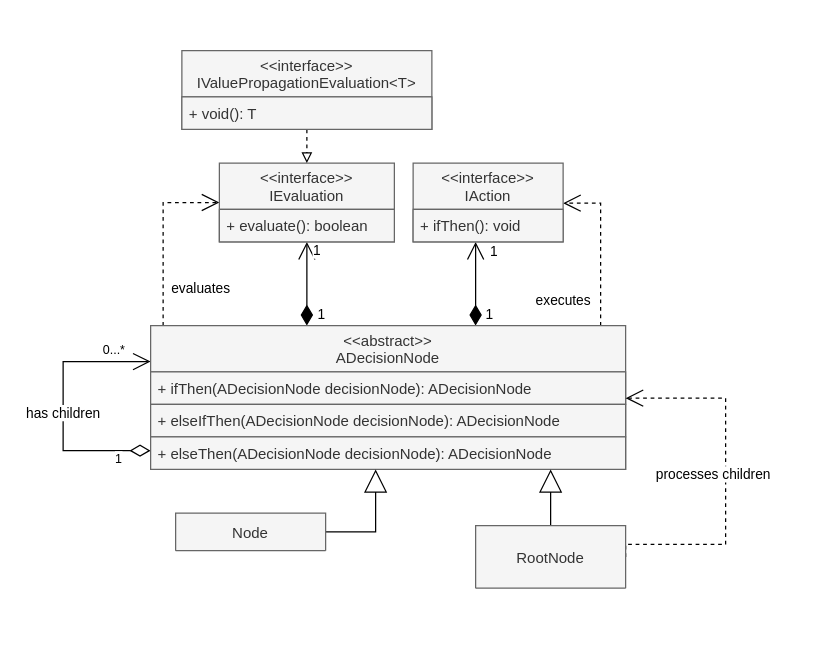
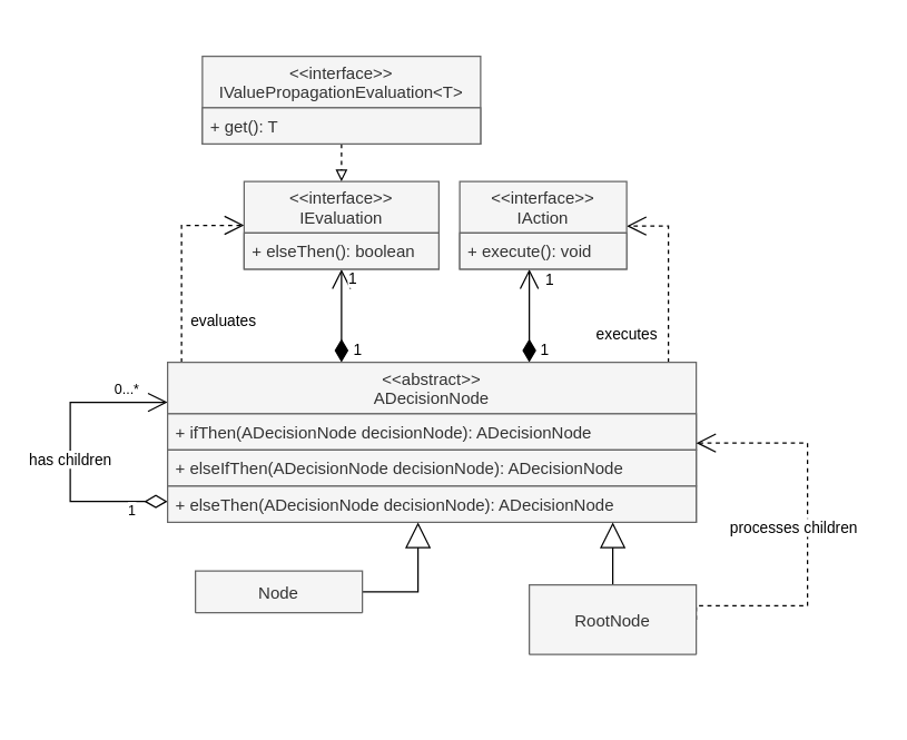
  <mxCell id="0" />
  <mxCell id="1" parent="0" />
  <mxCell id="2" value="" style="rounded=0;whiteSpace=wrap;html=1;labelBorderColor=none;strokeColor=none;" parent="1" vertex="1"><mxGeometry x="20" y="20" width="610" height="490" as="geometry" /></mxCell>
  <mxCell id="3" value="1" style="endArrow=open;html=1;endSize=12;startArrow=diamondThin;startSize=14;startFill=1;edgeStyle=orthogonalEdgeStyle;align=left;verticalAlign=bottom;rounded=0;" parent="1" source="12" target="16" edge="1"><mxGeometry x="-0.104" y="-31" relative="1" as="geometry"><mxPoint x="180" y="200" as="sourcePoint" /><mxPoint x="340" y="200" as="targetPoint" /><Array as="points"><mxPoint x="245" y="220" /><mxPoint x="245" y="220" /></Array><mxPoint x="-24" y="30" as="offset" /></mxGeometry></mxCell>
  <mxCell id="4" value="1" style="edgeLabel;html=1;align=center;verticalAlign=middle;resizable=0;points=[];" parent="3" vertex="1" connectable="0"><mxGeometry x="0.336" y="1" relative="1" as="geometry"><mxPoint x="8" y="-15.24" as="offset" /></mxGeometry></mxCell>
  <mxCell id="5" value="1" style="endArrow=open;html=1;endSize=12;startArrow=diamondThin;startSize=14;startFill=1;edgeStyle=orthogonalEdgeStyle;align=left;verticalAlign=bottom;rounded=0;" parent="1" source="12" target="18" edge="1"><mxGeometry x="0.492" y="-10" relative="1" as="geometry"><mxPoint x="390" y="277" as="sourcePoint" /><mxPoint x="390" y="160" as="targetPoint" /><Array as="points"><mxPoint x="380" y="220" /><mxPoint x="380" y="220" /></Array><mxPoint as="offset" /></mxGeometry></mxCell>
  <mxCell id="6" value="1" style="edgeLabel;html=1;align=center;verticalAlign=middle;resizable=0;points=[];" parent="5" vertex="1" connectable="0"><mxGeometry x="0.194" y="1" relative="1" as="geometry"><mxPoint x="11" y="30" as="offset" /></mxGeometry></mxCell>
  <mxCell id="7" value="evaluates" style="endArrow=open;endSize=12;dashed=1;html=1;entryX=0;entryY=0.5;entryDx=0;entryDy=0;edgeStyle=orthogonalEdgeStyle;rounded=0;" parent="1" source="12" target="16" edge="1"><mxGeometry x="-0.164" y="-42" width="160" relative="1" as="geometry"><mxPoint x="-20" y="150" as="sourcePoint" /><mxPoint x="140" y="150" as="targetPoint" /><Array as="points"><mxPoint x="130" y="200" /><mxPoint x="130" y="200" /></Array><mxPoint x="-12" y="30" as="offset" /></mxGeometry></mxCell>
  <mxCell id="8" value="executes" style="endArrow=open;endSize=12;dashed=1;html=1;edgeStyle=orthogonalEdgeStyle;rounded=0;" parent="1" source="12" target="18" edge="1"><mxGeometry x="1" y="78" width="160" relative="1" as="geometry"><mxPoint x="580" y="238.52" as="sourcePoint" /><mxPoint x="625" y="140.02" as="targetPoint" /><Array as="points"><mxPoint x="480" y="162" /></Array><mxPoint as="offset" /></mxGeometry></mxCell>
  <mxCell id="9" value="has children" style="endArrow=open;html=1;endSize=12;startArrow=diamondThin;startSize=14;startFill=0;edgeStyle=orthogonalEdgeStyle;entryX=0;entryY=0.25;entryDx=0;entryDy=0;rounded=0;" parent="1" source="12" target="12" edge="1"><mxGeometry x="-0.053" relative="1" as="geometry"><mxPoint x="160" y="180" as="sourcePoint" /><mxPoint x="80" y="450" as="targetPoint" /><Array as="points"><mxPoint x="50" y="360" /><mxPoint x="50" y="289" /></Array><mxPoint as="offset" /></mxGeometry></mxCell>
  <mxCell id="10" value="1" style="resizable=0;html=1;align=left;verticalAlign=top;labelBackgroundColor=#ffffff;fontSize=10;" parent="9" connectable="0" vertex="1"><mxGeometry x="-1" relative="1" as="geometry"><mxPoint x="-30" y="-6" as="offset" /></mxGeometry></mxCell>
  <mxCell id="11" value="0...*" style="resizable=0;html=1;align=right;verticalAlign=top;labelBackgroundColor=#ffffff;fontSize=10;" parent="9" connectable="0" vertex="1"><mxGeometry x="1" relative="1" as="geometry"><mxPoint x="-20.07" y="-22.25" as="offset" /></mxGeometry></mxCell>
  <mxCell id="12" value="&lt;&lt;abstract&gt;&gt;&#10;ADecisionNode" style="swimlane;fontStyle=0;childLayout=stackLayout;horizontal=1;startSize=37;fillColor=#f5f5f5;horizontalStack=0;resizeParent=1;resizeParentMax=0;resizeLast=0;collapsible=1;marginBottom=0;strokeColor=#666666;fontColor=#333333;" parent="1" vertex="1"><mxGeometry x="120" y="260" width="380" height="115" as="geometry" /></mxCell>
  <mxCell id="13" value="+ ifThen(ADecisionNode decisionNode): ADecisionNode" style="text;align=left;verticalAlign=top;spacingLeft=4;spacingRight=4;overflow=hidden;rotatable=0;points=[[0,0.5],[1,0.5]];portConstraint=eastwest;strokeColor=#666666;fillColor=#f5f5f5;fontColor=#333333;" parent="12" vertex="1"><mxGeometry y="37" width="380" height="26" as="geometry" /></mxCell>
  <mxCell id="14" value="+ elseIfThen(ADecisionNode decisionNode): ADecisionNode" style="text;align=left;verticalAlign=top;spacingLeft=4;spacingRight=4;overflow=hidden;rotatable=0;points=[[0,0.5],[1,0.5]];portConstraint=eastwest;strokeColor=#666666;fillColor=#f5f5f5;fontColor=#333333;" parent="12" vertex="1"><mxGeometry y="63" width="380" height="26" as="geometry" /></mxCell>
  <mxCell id="15" value="+ elseThen(ADecisionNode decisionNode): ADecisionNode" style="text;align=left;verticalAlign=top;spacingLeft=4;spacingRight=4;overflow=hidden;rotatable=0;points=[[0,0.5],[1,0.5]];portConstraint=eastwest;strokeColor=#666666;fillColor=#f5f5f5;fontColor=#333333;" parent="12" vertex="1"><mxGeometry y="89" width="380" height="26" as="geometry" /></mxCell>
  <mxCell id="16" value="&lt;&lt;interface&gt;&gt;&#10;IEvaluation" style="swimlane;fontStyle=0;childLayout=stackLayout;horizontal=1;startSize=37;fillColor=#f5f5f5;horizontalStack=0;resizeParent=1;resizeParentMax=0;resizeLast=0;collapsible=1;marginBottom=0;strokeColor=#666666;fontColor=#333333;" parent="1" vertex="1"><mxGeometry x="175" y="130" width="140" height="63" as="geometry" /></mxCell>
- <mxCell id="17" value="+ evaluate(): boolean" style="text;strokeColor=#666666;fillColor=#f5f5f5;align=left;verticalAlign=top;spacingLeft=4;spacingRight=4;overflow=hidden;rotatable=0;points=[[0,0.5],[1,0.5]];portConstraint=eastwest;fontColor=#333333;" parent="16" vertex="1"><mxGeometry y="37" width="140" height="26" as="geometry" /></mxCell>
+ <mxCell id="17" value="+ elseThen(): boolean" style="text;strokeColor=#666666;fillColor=#f5f5f5;align=left;verticalAlign=top;spacingLeft=4;spacingRight=4;overflow=hidden;rotatable=0;points=[[0,0.5],[1,0.5]];portConstraint=eastwest;fontColor=#333333;" parent="16" vertex="1"><mxGeometry y="37" width="140" height="26" as="geometry" /></mxCell>
  <mxCell id="18" value="&lt;&lt;interface&gt;&gt;&#10;IAction" style="swimlane;fontStyle=0;childLayout=stackLayout;horizontal=1;startSize=37;fillColor=#f5f5f5;horizontalStack=0;resizeParent=1;resizeParentMax=0;resizeLast=0;collapsible=1;marginBottom=0;strokeColor=#666666;fontColor=#333333;" parent="1" vertex="1"><mxGeometry x="330" y="130" width="120" height="63" as="geometry" /></mxCell>
- <mxCell id="19" value="+ ifThen(): void" style="text;strokeColor=#666666;fillColor=#f5f5f5;align=left;verticalAlign=top;spacingLeft=4;spacingRight=4;overflow=hidden;rotatable=0;points=[[0,0.5],[1,0.5]];portConstraint=eastwest;fontColor=#333333;" parent="18" vertex="1"><mxGeometry y="37" width="120" height="26" as="geometry" /></mxCell>
+ <mxCell id="19" value="+ execute(): void" style="text;strokeColor=#666666;fillColor=#f5f5f5;align=left;verticalAlign=top;spacingLeft=4;spacingRight=4;overflow=hidden;rotatable=0;points=[[0,0.5],[1,0.5]];portConstraint=eastwest;fontColor=#333333;" parent="18" vertex="1"><mxGeometry y="37" width="120" height="26" as="geometry" /></mxCell>
  <mxCell id="20" value="" style="endArrow=block;dashed=1;endFill=0;html=1;edgeStyle=orthogonalEdgeStyle;rounded=0;" parent="1" source="21" target="16" edge="1"><mxGeometry width="160" relative="1" as="geometry"><mxPoint x="10" y="50" as="sourcePoint" /><mxPoint x="170" y="50" as="targetPoint" /></mxGeometry></mxCell>
  <mxCell id="21" value="&lt;&lt;interface&gt;&gt;&#10;IValuePropagationEvaluation&lt;T&gt;" style="swimlane;fontStyle=0;childLayout=stackLayout;horizontal=1;startSize=37;fillColor=#f5f5f5;horizontalStack=0;resizeParent=1;resizeParentMax=0;resizeLast=0;collapsible=1;marginBottom=0;strokeColor=#666666;fontColor=#333333;" parent="1" vertex="1"><mxGeometry x="145" y="40" width="200" height="63" as="geometry" /></mxCell>
- <mxCell id="22" value="+ void(): T" style="text;strokeColor=#666666;fillColor=#f5f5f5;align=left;verticalAlign=top;spacingLeft=4;spacingRight=4;overflow=hidden;rotatable=0;points=[[0,0.5],[1,0.5]];portConstraint=eastwest;fontColor=#333333;" parent="21" vertex="1"><mxGeometry y="37" width="200" height="26" as="geometry" /></mxCell>
+ <mxCell id="22" value="+ get(): T" style="text;strokeColor=#666666;fillColor=#f5f5f5;align=left;verticalAlign=top;spacingLeft=4;spacingRight=4;overflow=hidden;rotatable=0;points=[[0,0.5],[1,0.5]];portConstraint=eastwest;fontColor=#333333;" parent="21" vertex="1"><mxGeometry y="37" width="200" height="26" as="geometry" /></mxCell>
  <mxCell id="23" value="processes children" style="endArrow=open;endSize=12;dashed=1;html=1;rounded=0;edgeStyle=orthogonalEdgeStyle;exitX=1;exitY=0.5;exitDx=0;exitDy=0;" edge="1" parent="1" source="25" target="12"><mxGeometry x="0.014" y="10" width="160" relative="1" as="geometry"><mxPoint x="630" y="558" as="sourcePoint" /><mxPoint x="730" y="500" as="targetPoint" /><Array as="points"><mxPoint x="580" y="435" /><mxPoint x="580" y="318" /></Array><mxPoint as="offset" /></mxGeometry></mxCell>
  <mxCell id="24" value="" style="endArrow=block;endSize=16;endFill=0;html=1;exitX=0.5;exitY=0;exitDx=0;exitDy=0;rounded=0;edgeStyle=orthogonalEdgeStyle;" edge="1" parent="1" source="25" target="12"><mxGeometry width="160" relative="1" as="geometry"><mxPoint x="290" y="380" as="sourcePoint" /><mxPoint x="450" y="380" as="targetPoint" /><Array as="points"><mxPoint x="440" y="410" /><mxPoint x="440" y="410" /></Array></mxGeometry></mxCell>
  <mxCell id="25" value="RootNode" style="swimlane;fontStyle=0;childLayout=stackLayout;horizontal=1;startSize=60;fillColor=#f5f5f5;horizontalStack=0;resizeParent=1;resizeParentMax=0;resizeLast=0;collapsible=1;marginBottom=0;strokeColor=#666666;fontColor=#333333;" vertex="1" parent="1"><mxGeometry x="380" y="420" width="120" height="50" as="geometry" /></mxCell>
  <mxCell id="26" value="" style="endArrow=block;endSize=16;endFill=0;html=1;rounded=0;edgeStyle=orthogonalEdgeStyle;" edge="1" parent="1" source="27" target="12"><mxGeometry width="160" relative="1" as="geometry"><mxPoint x="380" y="420" as="sourcePoint" /><mxPoint x="370" y="375" as="targetPoint" /><Array as="points"><mxPoint x="300" y="400" /><mxPoint x="300" y="400" /></Array></mxGeometry></mxCell>
  <mxCell id="27" value="Node" style="swimlane;fontStyle=0;childLayout=stackLayout;horizontal=1;startSize=60;fillColor=#f5f5f5;horizontalStack=0;resizeParent=1;resizeParentMax=0;resizeLast=0;collapsible=1;marginBottom=0;strokeColor=#666666;fontColor=#333333;" vertex="1" parent="1"><mxGeometry x="140" y="410" width="120" height="30" as="geometry" /></mxCell>
